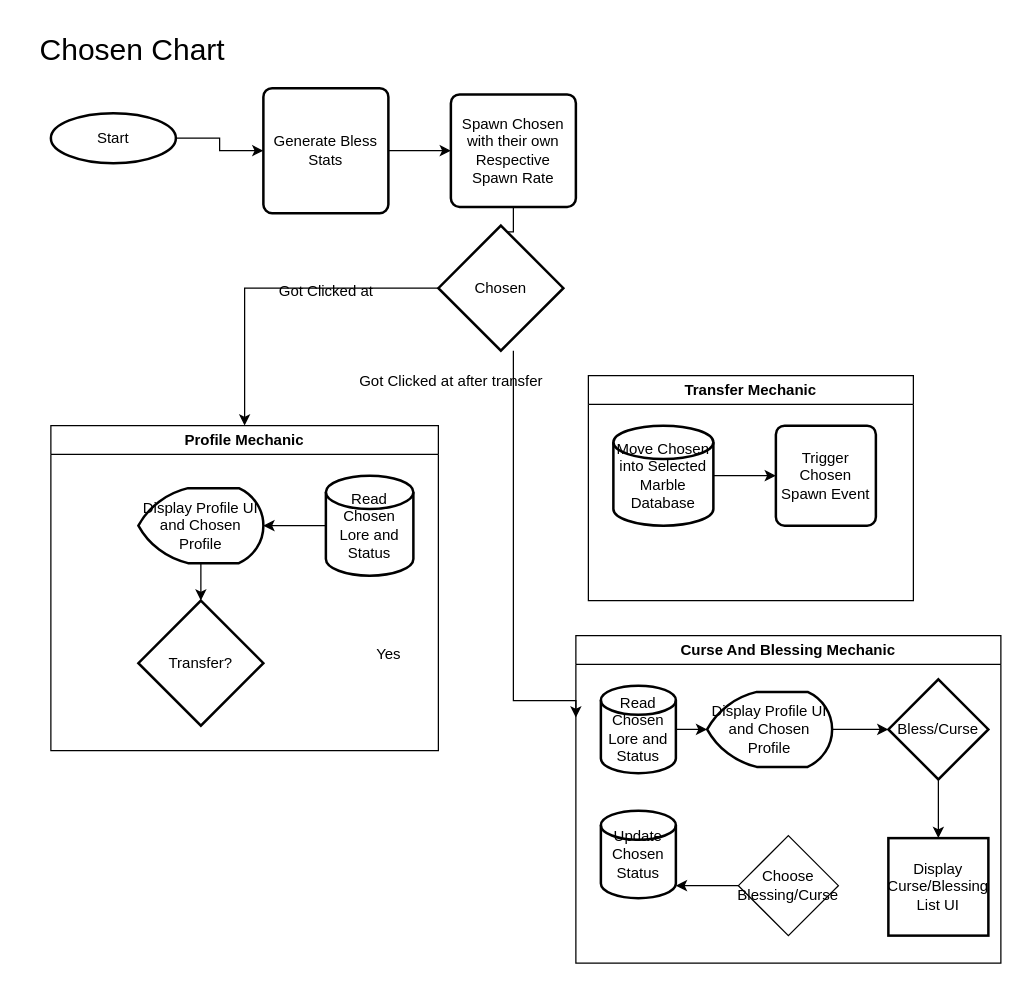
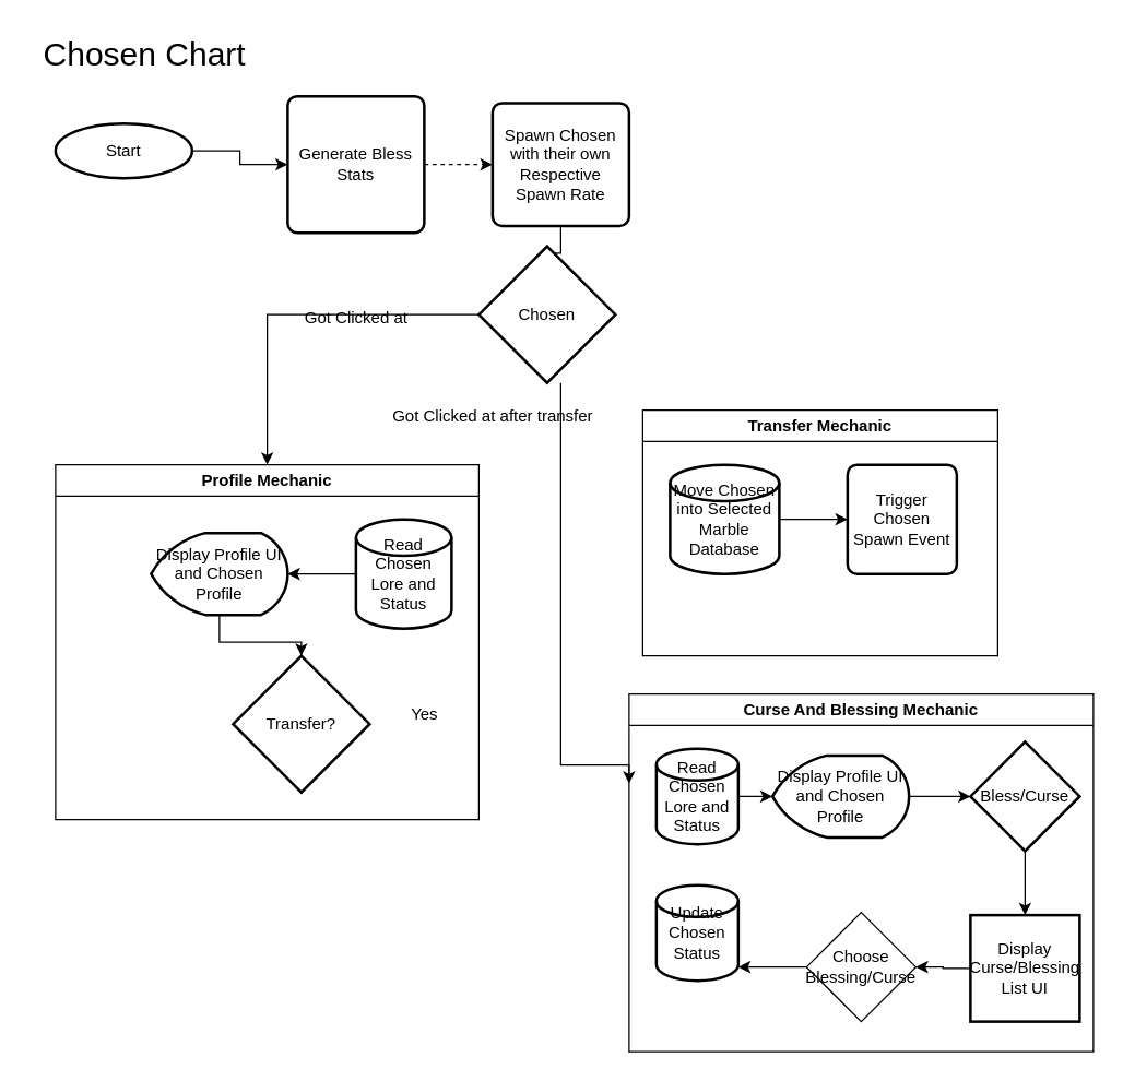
  <mxCell id="0" />
  <mxCell id="1" parent="0" />
  <mxCell id="2" style="edgeStyle=orthogonalEdgeStyle;rounded=0;orthogonalLoop=1;jettySize=auto;html=1;" edge="1" parent="1" source="3" target="6"><mxGeometry relative="1" as="geometry"><mxPoint x="394" y="230" as="targetPoint" /></mxGeometry></mxCell>
  <mxCell id="3" value="Start" style="strokeWidth=2;html=1;shape=mxgraph.flowchart.start_1;whiteSpace=wrap;" vertex="1" parent="1"><mxGeometry x="40" y="90" width="100" height="40" as="geometry" /></mxCell>
  <mxCell id="4" value="&lt;font style=&quot;font-size: 24px;&quot;&gt;Chosen Chart&lt;/font&gt;" style="text;html=1;align=center;verticalAlign=middle;resizable=0;points=[];autosize=1;strokeColor=none;fillColor=none;" vertex="1" parent="1"><mxGeometry x="20" y="20" width="170" height="40" as="geometry" /></mxCell>
- <mxCell id="5" style="edgeStyle=orthogonalEdgeStyle;rounded=0;orthogonalLoop=1;jettySize=auto;html=1;" edge="1" parent="1" source="6" target="8"><mxGeometry relative="1" as="geometry"><mxPoint x="400" y="120" as="targetPoint" /></mxGeometry></mxCell>
+ <mxCell id="5" style="edgeStyle=orthogonalEdgeStyle;rounded=0;orthogonalLoop=1;jettySize=auto;html=1;dashed=1;" edge="1" parent="1" source="6" target="8"><mxGeometry relative="1" as="geometry"><mxPoint x="400" y="120" as="targetPoint" /></mxGeometry></mxCell>
  <mxCell id="6" value="Generate Bless Stats" style="rounded=1;whiteSpace=wrap;html=1;absoluteArcSize=1;arcSize=14;strokeWidth=2;" vertex="1" parent="1"><mxGeometry x="210" y="70" width="100" height="100" as="geometry" /></mxCell>
  <mxCell id="7" style="edgeStyle=orthogonalEdgeStyle;rounded=0;orthogonalLoop=1;jettySize=auto;html=1;" edge="1" parent="1" source="8" target="11"><mxGeometry relative="1" as="geometry"><mxPoint x="410" y="230" as="targetPoint" /></mxGeometry></mxCell>
  <mxCell id="8" value="Spawn Chosen with their own Respective Spawn Rate" style="rounded=1;whiteSpace=wrap;html=1;absoluteArcSize=1;arcSize=14;strokeWidth=2;" vertex="1" parent="1"><mxGeometry x="360" y="75" width="100" height="90" as="geometry" /></mxCell>
  <mxCell id="9" style="edgeStyle=orthogonalEdgeStyle;rounded=0;orthogonalLoop=1;jettySize=auto;html=1;exitX=0;exitY=0.5;exitDx=0;exitDy=0;exitPerimeter=0;" edge="1" parent="1" source="11" target="12"><mxGeometry relative="1" as="geometry"><mxPoint x="140" y="360" as="targetPoint" /></mxGeometry></mxCell>
  <mxCell id="10" style="edgeStyle=orthogonalEdgeStyle;rounded=0;orthogonalLoop=1;jettySize=auto;html=1;entryX=0;entryY=0.25;entryDx=0;entryDy=0;" edge="1" parent="1" source="11" target="24"><mxGeometry relative="1" as="geometry"><mxPoint x="450" y="560.034" as="targetPoint" /><Array as="points"><mxPoint x="410" y="560" /><mxPoint x="460" y="560" /></Array></mxGeometry></mxCell>
  <mxCell id="11" value="Chosen" style="strokeWidth=2;html=1;shape=mxgraph.flowchart.decision;whiteSpace=wrap;" vertex="1" parent="1"><mxGeometry x="350" y="180" width="100" height="100" as="geometry" /></mxCell>
  <mxCell id="12" value="Profile Mechanic" style="swimlane;whiteSpace=wrap;html=1;" vertex="1" parent="1"><mxGeometry x="40" y="340" width="310" height="260" as="geometry" /></mxCell>
  <mxCell id="13" value="Read Chosen Lore and Status" style="strokeWidth=2;html=1;shape=mxgraph.flowchart.database;whiteSpace=wrap;" vertex="1" parent="12"><mxGeometry x="220" y="40" width="70" height="80" as="geometry" /></mxCell>
  <mxCell id="14" value="Display Profile UI and Chosen Profile" style="strokeWidth=2;html=1;shape=mxgraph.flowchart.display;whiteSpace=wrap;" vertex="1" parent="12"><mxGeometry x="70" y="50" width="100" height="60" as="geometry" /></mxCell>
  <mxCell id="15" style="edgeStyle=orthogonalEdgeStyle;rounded=0;orthogonalLoop=1;jettySize=auto;html=1;" edge="1" parent="12" source="13" target="14"><mxGeometry relative="1" as="geometry"><mxPoint x="170" y="80" as="targetPoint" /></mxGeometry></mxCell>
- <mxCell id="16" value="Transfer?" style="strokeWidth=2;html=1;shape=mxgraph.flowchart.decision;whiteSpace=wrap;" vertex="1" parent="12"><mxGeometry x="70" y="140" width="100" height="100" as="geometry" /></mxCell>
+ <mxCell id="16" value="Transfer?" style="strokeWidth=2;html=1;shape=mxgraph.flowchart.decision;whiteSpace=wrap;" vertex="1" parent="12"><mxGeometry x="130" y="140" width="100" height="100" as="geometry" /></mxCell>
  <mxCell id="17" style="edgeStyle=orthogonalEdgeStyle;rounded=0;orthogonalLoop=1;jettySize=auto;html=1;" edge="1" parent="12" source="14" target="16"><mxGeometry relative="1" as="geometry"><mxPoint x="120" y="170" as="targetPoint" /></mxGeometry></mxCell>
  <mxCell id="18" value="Got Clicked at" style="text;html=1;align=center;verticalAlign=middle;resizable=0;points=[];autosize=1;strokeColor=none;fillColor=none;" vertex="1" parent="1"><mxGeometry x="210" y="218" width="100" height="30" as="geometry" /></mxCell>
  <mxCell id="19" value="Transfer Mechanic" style="swimlane;whiteSpace=wrap;html=1;" vertex="1" parent="1"><mxGeometry x="470" y="300" width="260" height="180" as="geometry" /></mxCell>
  <mxCell id="20" value="Move Chosen into Selected Marble Database" style="strokeWidth=2;html=1;shape=mxgraph.flowchart.database;whiteSpace=wrap;" vertex="1" parent="19"><mxGeometry x="20" y="40" width="80" height="80" as="geometry" /></mxCell>
  <mxCell id="21" value="Trigger Chosen Spawn Event" style="rounded=1;whiteSpace=wrap;html=1;absoluteArcSize=1;arcSize=14;strokeWidth=2;" vertex="1" parent="19"><mxGeometry x="150" y="40" width="80" height="80" as="geometry" /></mxCell>
  <mxCell id="22" style="edgeStyle=orthogonalEdgeStyle;rounded=0;orthogonalLoop=1;jettySize=auto;html=1;" edge="1" parent="19" source="20" target="21"><mxGeometry relative="1" as="geometry"><mxPoint x="150" y="80" as="targetPoint" /></mxGeometry></mxCell>
  <mxCell id="23" value="Yes" style="text;html=1;align=center;verticalAlign=middle;resizable=0;points=[];autosize=1;strokeColor=none;fillColor=none;" vertex="1" parent="1"><mxGeometry x="290" y="508" width="40" height="30" as="geometry" /></mxCell>
  <mxCell id="24" value="Curse And Blessing Mechanic" style="swimlane;whiteSpace=wrap;html=1;" vertex="1" parent="1"><mxGeometry x="460" y="508" width="340" height="262" as="geometry" /></mxCell>
  <mxCell id="25" value="Read Chosen Lore and Status" style="strokeWidth=2;html=1;shape=mxgraph.flowchart.database;whiteSpace=wrap;" vertex="1" parent="24"><mxGeometry x="20" y="40" width="60" height="70" as="geometry" /></mxCell>
  <mxCell id="26" value="" style="edgeStyle=orthogonalEdgeStyle;rounded=0;orthogonalLoop=1;jettySize=auto;html=1;" edge="1" parent="24" source="27" target="29"><mxGeometry relative="1" as="geometry" /></mxCell>
  <mxCell id="27" value="Display Profile UI and Chosen Profile" style="strokeWidth=2;html=1;shape=mxgraph.flowchart.display;whiteSpace=wrap;" vertex="1" parent="24"><mxGeometry x="105" y="45" width="100" height="60" as="geometry" /></mxCell>
  <mxCell id="28" style="edgeStyle=orthogonalEdgeStyle;rounded=0;orthogonalLoop=1;jettySize=auto;html=1;entryX=0;entryY=0.5;entryDx=0;entryDy=0;entryPerimeter=0;" edge="1" parent="24" source="25" target="27"><mxGeometry relative="1" as="geometry" /></mxCell>
  <mxCell id="29" value="Bless/Curse" style="rhombus;whiteSpace=wrap;html=1;strokeWidth=2;" vertex="1" parent="24"><mxGeometry x="250" y="35" width="80" height="80" as="geometry" /></mxCell>
  <mxCell id="30" value="Display Curse/Blessing List UI" style="whiteSpace=wrap;html=1;absoluteArcSize=1;arcSize=14;strokeWidth=2;rounded=0;" vertex="1" parent="24"><mxGeometry x="250" y="162" width="80" height="78" as="geometry" /></mxCell>
  <mxCell id="31" style="edgeStyle=orthogonalEdgeStyle;rounded=0;orthogonalLoop=1;jettySize=auto;html=1;" edge="1" parent="24" source="29" target="30"><mxGeometry relative="1" as="geometry"><mxPoint x="290" y="162" as="targetPoint" /></mxGeometry></mxCell>
  <mxCell id="32" style="edgeStyle=orthogonalEdgeStyle;rounded=0;orthogonalLoop=1;jettySize=auto;html=1;" edge="1" parent="24" source="33"><mxGeometry relative="1" as="geometry"><mxPoint x="80" y="200" as="targetPoint" /></mxGeometry></mxCell>
  <mxCell id="33" value="Choose Blessing/Curse" style="rhombus;whiteSpace=wrap;html=1;" vertex="1" parent="24"><mxGeometry x="130" y="160" width="80" height="80" as="geometry" /></mxCell>
+ <mxCell id="34" style="edgeStyle=orthogonalEdgeStyle;rounded=0;orthogonalLoop=1;jettySize=auto;html=1;" edge="1" parent="24" source="30" target="33"><mxGeometry relative="1" as="geometry"><mxPoint x="200" y="201" as="targetPoint" /></mxGeometry></mxCell>
  <mxCell id="35" value="Update Chosen Status" style="strokeWidth=2;html=1;shape=mxgraph.flowchart.database;whiteSpace=wrap;" vertex="1" parent="24"><mxGeometry x="20" y="140" width="60" height="70" as="geometry" /></mxCell>
  <mxCell id="36" value="Got Clicked at after transfer" style="text;html=1;align=center;verticalAlign=middle;resizable=0;points=[];autosize=1;strokeColor=none;fillColor=none;" vertex="1" parent="1"><mxGeometry x="275" y="290" width="170" height="30" as="geometry" /></mxCell>
